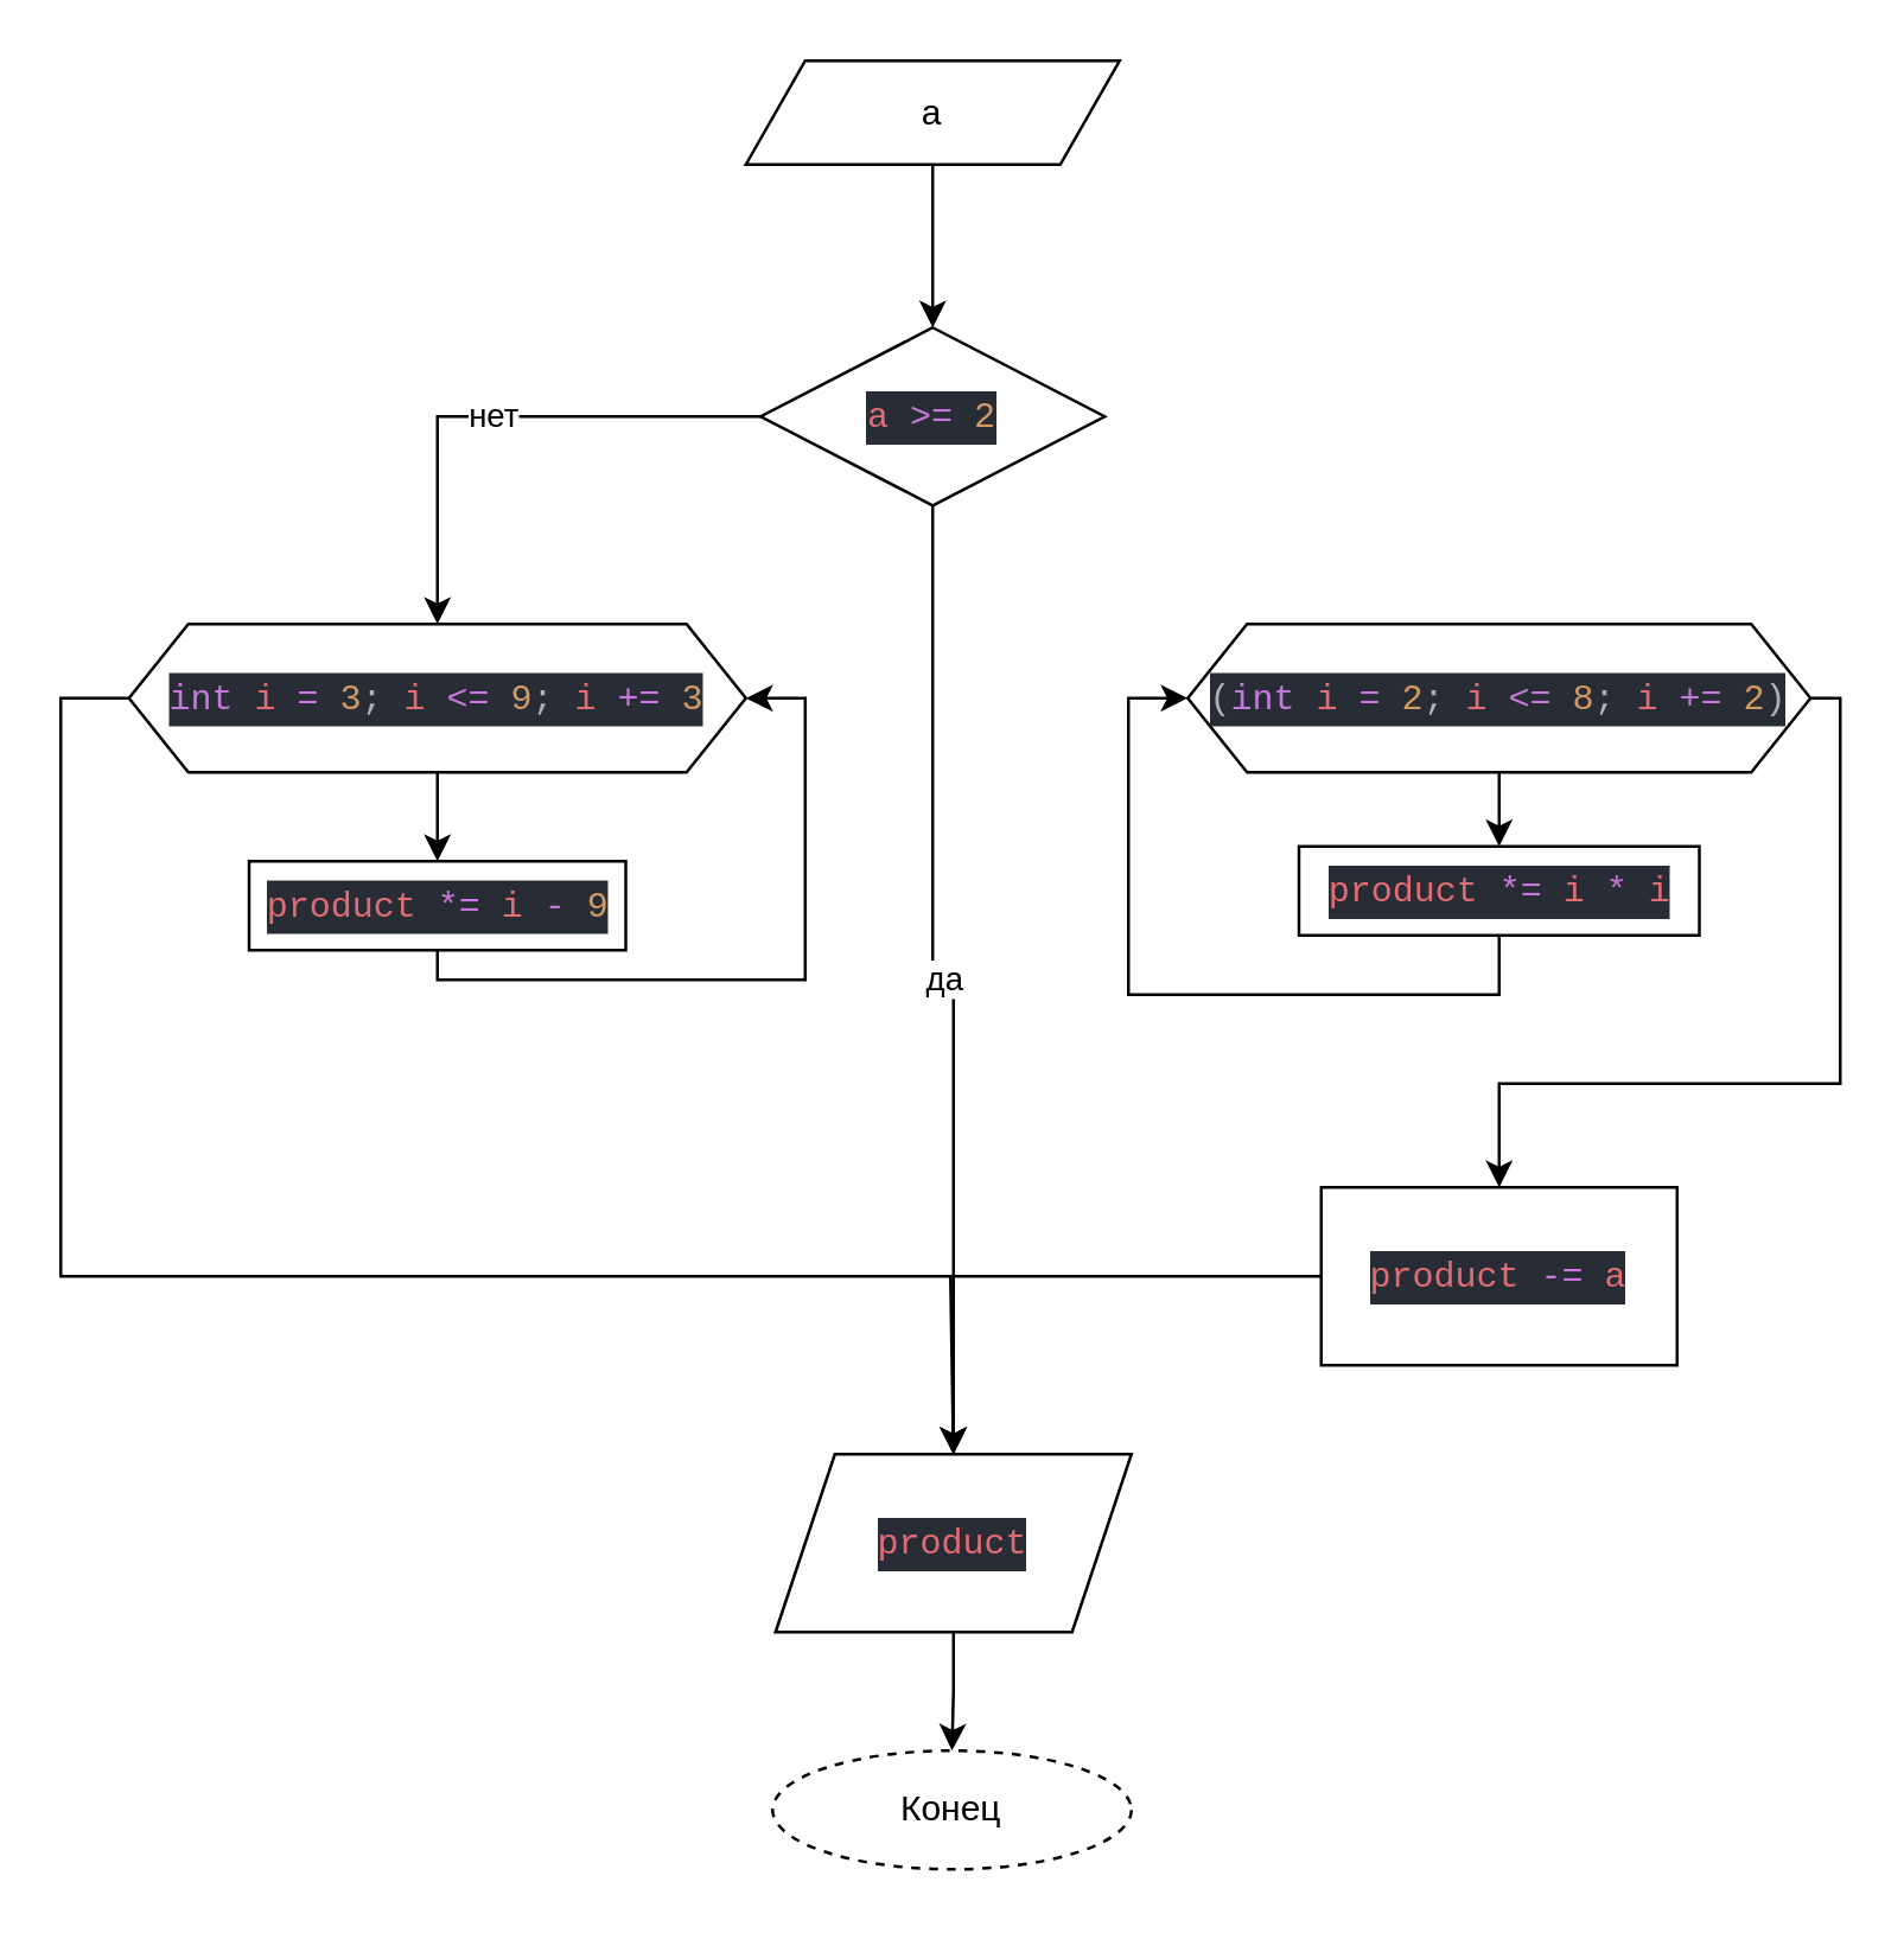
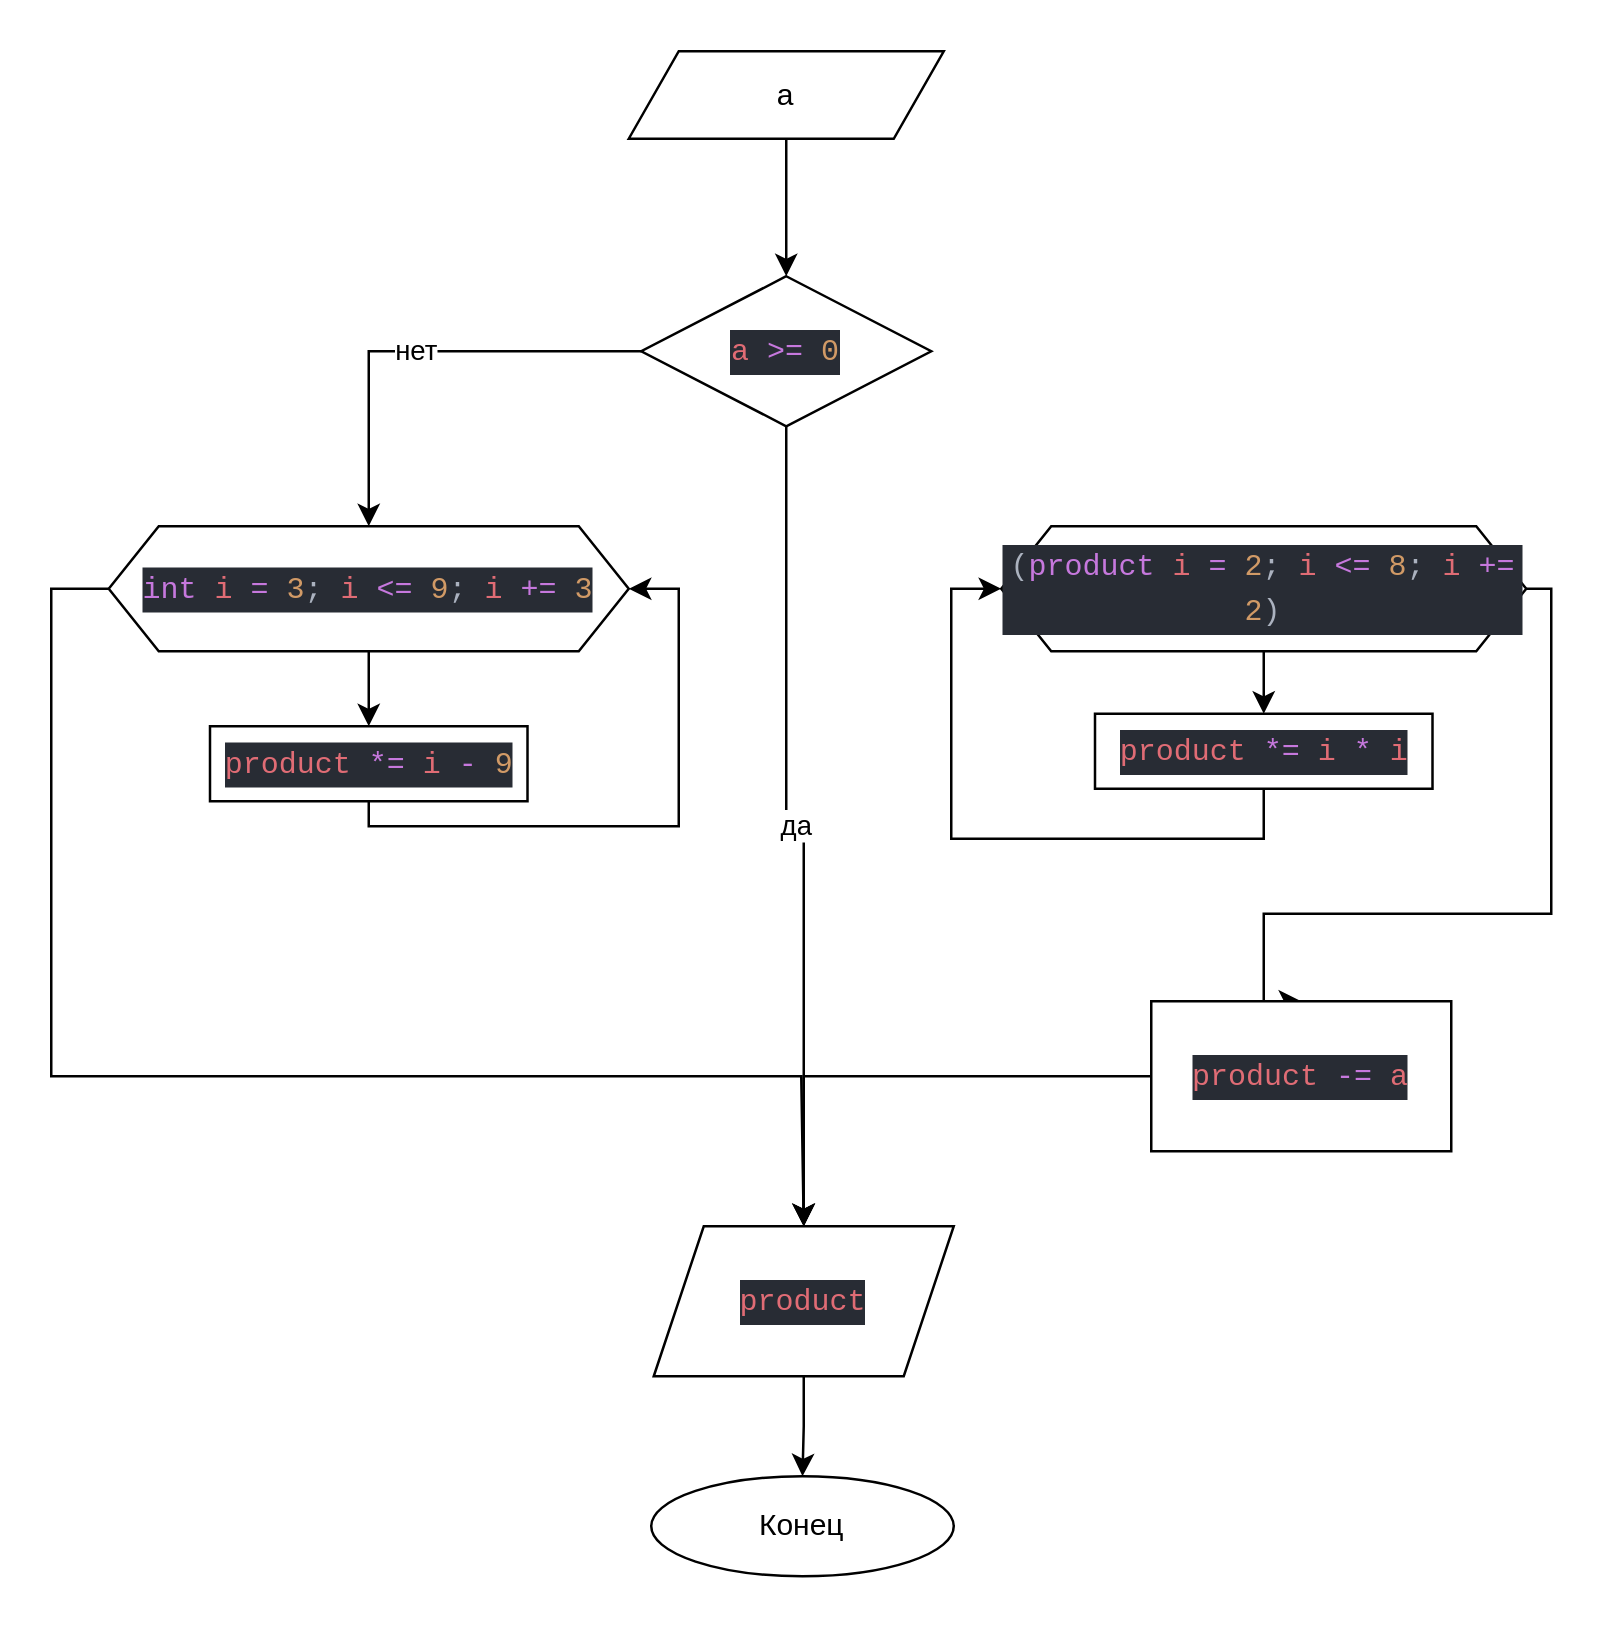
  <mxCell id="0" />
  <mxCell id="1" parent="0" />
  <mxCell id="2" value="" style="edgeStyle=orthogonalEdgeStyle;rounded=0;orthogonalLoop=1;jettySize=auto;html=1;" edge="1" parent="1" source="3" target="7"><mxGeometry relative="1" as="geometry" /></mxCell>
  <mxCell id="3" value="a" style="shape=parallelogram;perimeter=parallelogramPerimeter;whiteSpace=wrap;html=1;fixedSize=1;labelBackgroundColor=none;" vertex="1" parent="1"><mxGeometry x="251" y="20" width="126" height="35" as="geometry" /></mxCell>
- <mxCell id="4" value="Конец" style="ellipse;whiteSpace=wrap;html=1;labelBackgroundColor=none;dashed=1;" vertex="1" parent="1"><mxGeometry x="260" y="590" width="121" height="40" as="geometry" /></mxCell>
+ <mxCell id="4" value="Конец" style="ellipse;whiteSpace=wrap;html=1;labelBackgroundColor=none;" vertex="1" parent="1"><mxGeometry x="260" y="590" width="121" height="40" as="geometry" /></mxCell>
  <mxCell id="5" value="да" style="edgeStyle=orthogonalEdgeStyle;rounded=0;orthogonalLoop=1;jettySize=auto;html=1;" edge="1" parent="1" source="7" target="19"><mxGeometry relative="1" as="geometry" /></mxCell>
  <mxCell id="6" value="нет" style="edgeStyle=orthogonalEdgeStyle;rounded=0;orthogonalLoop=1;jettySize=auto;html=1;entryX=0.5;entryY=0;entryDx=0;entryDy=0;" edge="1" parent="1" source="7" target="13"><mxGeometry relative="1" as="geometry" /></mxCell>
- <mxCell id="7" value="&lt;meta charset=&quot;utf-8&quot;&gt;&lt;div style=&quot;color: rgb(171, 178, 191); background-color: rgb(40, 44, 52); font-family: menlo, monaco, &amp;quot;courier new&amp;quot;, monospace; font-weight: normal; font-size: 12px; line-height: 18px;&quot;&gt;&lt;div&gt;&lt;span style=&quot;color: #e06c75&quot;&gt;a&lt;/span&gt;&lt;span style=&quot;color: #abb2bf&quot;&gt; &lt;/span&gt;&lt;span style=&quot;color: #c678dd&quot;&gt;&amp;gt;=&lt;/span&gt;&lt;span style=&quot;color: #abb2bf&quot;&gt; &lt;/span&gt;&lt;span style=&quot;color: #d19a66&quot;&gt;2&lt;/span&gt;&lt;/div&gt;&lt;/div&gt;" style="rhombus;whiteSpace=wrap;html=1;" vertex="1" parent="1"><mxGeometry x="256" y="110" width="116" height="60" as="geometry" /></mxCell>
+ <mxCell id="7" value="&lt;meta charset=&quot;utf-8&quot;&gt;&lt;div style=&quot;color: rgb(171, 178, 191); background-color: rgb(40, 44, 52); font-family: menlo, monaco, &amp;quot;courier new&amp;quot;, monospace; font-weight: normal; font-size: 12px; line-height: 18px;&quot;&gt;&lt;div&gt;&lt;span style=&quot;color: #e06c75&quot;&gt;a&lt;/span&gt;&lt;span style=&quot;color: #abb2bf&quot;&gt; &lt;/span&gt;&lt;span style=&quot;color: #c678dd&quot;&gt;&amp;gt;=&lt;/span&gt;&lt;span style=&quot;color: #abb2bf&quot;&gt; &lt;/span&gt;&lt;span style=&quot;color: #d19a66&quot;&gt;0&lt;/span&gt;&lt;/div&gt;&lt;/div&gt;" style="rhombus;whiteSpace=wrap;html=1;" vertex="1" parent="1"><mxGeometry x="256" y="110" width="116" height="60" as="geometry" /></mxCell>
  <mxCell id="8" value="" style="edgeStyle=orthogonalEdgeStyle;rounded=0;orthogonalLoop=1;jettySize=auto;html=1;" edge="1" parent="1" source="10" target="15"><mxGeometry relative="1" as="geometry" /></mxCell>
  <mxCell id="9" value="" style="edgeStyle=orthogonalEdgeStyle;rounded=0;orthogonalLoop=1;jettySize=auto;html=1;entryX=0.5;entryY=0;entryDx=0;entryDy=0;" edge="1" parent="1" source="10" target="17"><mxGeometry relative="1" as="geometry"><mxPoint x="640" y="435" as="targetPoint" /><Array as="points"><mxPoint x="620" y="235" /><mxPoint x="620" y="365" /><mxPoint x="505" y="365" /></Array></mxGeometry></mxCell>
- <mxCell id="10" value="&lt;div style=&quot;color: rgb(171 , 178 , 191) ; background-color: rgb(40 , 44 , 52) ; font-family: &amp;#34;menlo&amp;#34; , &amp;#34;monaco&amp;#34; , &amp;#34;courier new&amp;#34; , monospace ; line-height: 18px&quot;&gt;(&lt;span style=&quot;color: #c678dd&quot;&gt;int&lt;/span&gt; &lt;span style=&quot;color: #e06c75&quot;&gt;i&lt;/span&gt; &lt;span style=&quot;color: #c678dd&quot;&gt;=&lt;/span&gt; &lt;span style=&quot;color: #d19a66&quot;&gt;2&lt;/span&gt;; &lt;span style=&quot;color: #e06c75&quot;&gt;i&lt;/span&gt; &lt;span style=&quot;color: #c678dd&quot;&gt;&amp;lt;=&lt;/span&gt; &lt;span style=&quot;color: #d19a66&quot;&gt;8&lt;/span&gt;; &lt;span style=&quot;color: #e06c75&quot;&gt;i&lt;/span&gt; &lt;span style=&quot;color: #c678dd&quot;&gt;+=&lt;/span&gt; &lt;span style=&quot;color: #d19a66&quot;&gt;2&lt;/span&gt;) &lt;/div&gt;" style="shape=hexagon;perimeter=hexagonPerimeter2;whiteSpace=wrap;html=1;fixedSize=1;" vertex="1" parent="1"><mxGeometry x="400" y="210" width="210" height="50" as="geometry" /></mxCell>
+ <mxCell id="10" value="&lt;div style=&quot;color: rgb(171 , 178 , 191) ; background-color: rgb(40 , 44 , 52) ; font-family: &amp;#34;menlo&amp;#34; , &amp;#34;monaco&amp;#34; , &amp;#34;courier new&amp;#34; , monospace ; line-height: 18px&quot;&gt;(&lt;span style=&quot;color: #c678dd&quot;&gt;product&lt;/span&gt; &lt;span style=&quot;color: #e06c75&quot;&gt;i&lt;/span&gt; &lt;span style=&quot;color: #c678dd&quot;&gt;=&lt;/span&gt; &lt;span style=&quot;color: #d19a66&quot;&gt;2&lt;/span&gt;; &lt;span style=&quot;color: #e06c75&quot;&gt;i&lt;/span&gt; &lt;span style=&quot;color: #c678dd&quot;&gt;&amp;lt;=&lt;/span&gt; &lt;span style=&quot;color: #d19a66&quot;&gt;8&lt;/span&gt;; &lt;span style=&quot;color: #e06c75&quot;&gt;i&lt;/span&gt; &lt;span style=&quot;color: #c678dd&quot;&gt;+=&lt;/span&gt; &lt;span style=&quot;color: #d19a66&quot;&gt;2&lt;/span&gt;) &lt;/div&gt;" style="shape=hexagon;perimeter=hexagonPerimeter2;whiteSpace=wrap;html=1;fixedSize=1;" vertex="1" parent="1"><mxGeometry x="400" y="210" width="210" height="50" as="geometry" /></mxCell>
  <mxCell id="11" value="" style="edgeStyle=orthogonalEdgeStyle;rounded=0;orthogonalLoop=1;jettySize=auto;html=1;" edge="1" parent="1" source="13" target="21"><mxGeometry relative="1" as="geometry" /></mxCell>
  <mxCell id="12" value="" style="edgeStyle=orthogonalEdgeStyle;rounded=0;orthogonalLoop=1;jettySize=auto;html=1;entryX=0.5;entryY=0;entryDx=0;entryDy=0;" edge="1" parent="1" source="13" target="19"><mxGeometry relative="1" as="geometry"><mxPoint x="320" y="520" as="targetPoint" /><Array as="points"><mxPoint x="20" y="235" /><mxPoint x="20" y="430" /><mxPoint x="320" y="430" /></Array></mxGeometry></mxCell>
  <mxCell id="13" value="&lt;div style=&quot;color: rgb(171 , 178 , 191) ; background-color: rgb(40 , 44 , 52) ; font-family: &amp;#34;menlo&amp;#34; , &amp;#34;monaco&amp;#34; , &amp;#34;courier new&amp;#34; , monospace ; line-height: 18px&quot;&gt;&lt;span style=&quot;color: #c678dd&quot;&gt;int&lt;/span&gt; &lt;span style=&quot;color: #e06c75&quot;&gt;i&lt;/span&gt; &lt;span style=&quot;color: #c678dd&quot;&gt;=&lt;/span&gt; &lt;span style=&quot;color: #d19a66&quot;&gt;3&lt;/span&gt;; &lt;span style=&quot;color: #e06c75&quot;&gt;i&lt;/span&gt; &lt;span style=&quot;color: #c678dd&quot;&gt;&amp;lt;=&lt;/span&gt; &lt;span style=&quot;color: #d19a66&quot;&gt;9&lt;/span&gt;; &lt;span style=&quot;color: #e06c75&quot;&gt;i&lt;/span&gt; &lt;span style=&quot;color: #c678dd&quot;&gt;+=&lt;/span&gt; &lt;span style=&quot;color: #d19a66&quot;&gt;3&lt;/span&gt;&lt;/div&gt;" style="shape=hexagon;perimeter=hexagonPerimeter2;whiteSpace=wrap;html=1;fixedSize=1;" vertex="1" parent="1"><mxGeometry x="43" y="210" width="208" height="50" as="geometry" /></mxCell>
  <mxCell id="14" value="" style="edgeStyle=orthogonalEdgeStyle;rounded=0;orthogonalLoop=1;jettySize=auto;html=1;entryX=0;entryY=0.5;entryDx=0;entryDy=0;" edge="1" parent="1" source="15" target="10"><mxGeometry relative="1" as="geometry"><mxPoint x="357.5" y="320" as="targetPoint" /><Array as="points"><mxPoint x="505" y="335" /><mxPoint x="380" y="335" /><mxPoint x="380" y="235" /></Array></mxGeometry></mxCell>
  <mxCell id="15" value="&lt;meta charset=&quot;utf-8&quot;&gt;&lt;div style=&quot;color: rgb(171, 178, 191); background-color: rgb(40, 44, 52); font-family: menlo, monaco, &amp;quot;courier new&amp;quot;, monospace; font-weight: normal; font-size: 12px; line-height: 18px;&quot;&gt;&lt;div&gt;&lt;span style=&quot;color: #abb2bf&quot;&gt; &lt;/span&gt;&lt;span style=&quot;color: #e06c75&quot;&gt;product&lt;/span&gt;&lt;span style=&quot;color: #abb2bf&quot;&gt; &lt;/span&gt;&lt;span style=&quot;color: #c678dd&quot;&gt;*=&lt;/span&gt;&lt;span style=&quot;color: #abb2bf&quot;&gt; &lt;/span&gt;&lt;span style=&quot;color: #e06c75&quot;&gt;i&lt;/span&gt;&lt;span style=&quot;color: #abb2bf&quot;&gt; &lt;/span&gt;&lt;span style=&quot;color: #c678dd&quot;&gt;*&lt;/span&gt;&lt;span style=&quot;color: #abb2bf&quot;&gt; &lt;/span&gt;&lt;span style=&quot;color: #e06c75&quot;&gt;i&lt;/span&gt;&lt;/div&gt;&lt;/div&gt;" style="whiteSpace=wrap;html=1;" vertex="1" parent="1"><mxGeometry x="437.5" y="285" width="135" height="30" as="geometry" /></mxCell>
  <mxCell id="16" value="" style="edgeStyle=orthogonalEdgeStyle;rounded=0;orthogonalLoop=1;jettySize=auto;html=1;entryX=0.5;entryY=0;entryDx=0;entryDy=0;" edge="1" parent="1" source="17" target="19"><mxGeometry relative="1" as="geometry"><mxPoint x="565" y="500" as="targetPoint" /></mxGeometry></mxCell>
- <mxCell id="17" value="&lt;meta charset=&quot;utf-8&quot;&gt;&lt;div style=&quot;color: rgb(171, 178, 191); background-color: rgb(40, 44, 52); font-family: menlo, monaco, &amp;quot;courier new&amp;quot;, monospace; font-weight: normal; font-size: 12px; line-height: 18px;&quot;&gt;&lt;div&gt;&lt;span style=&quot;color: #e06c75&quot;&gt;product&lt;/span&gt;&lt;span style=&quot;color: #abb2bf&quot;&gt; &lt;/span&gt;&lt;span style=&quot;color: #c678dd&quot;&gt;-=&lt;/span&gt;&lt;span style=&quot;color: #abb2bf&quot;&gt; &lt;/span&gt;&lt;span style=&quot;color: #e06c75&quot;&gt;a&lt;/span&gt;&lt;/div&gt;&lt;/div&gt;" style="rounded=0;whiteSpace=wrap;html=1;" vertex="1" parent="1"><mxGeometry x="445" y="400" width="120" height="60" as="geometry" /></mxCell>
+ <mxCell id="17" value="&lt;meta charset=&quot;utf-8&quot;&gt;&lt;div style=&quot;color: rgb(171, 178, 191); background-color: rgb(40, 44, 52); font-family: menlo, monaco, &amp;quot;courier new&amp;quot;, monospace; font-weight: normal; font-size: 12px; line-height: 18px;&quot;&gt;&lt;div&gt;&lt;span style=&quot;color: #e06c75&quot;&gt;product&lt;/span&gt;&lt;span style=&quot;color: #abb2bf&quot;&gt; &lt;/span&gt;&lt;span style=&quot;color: #c678dd&quot;&gt;-=&lt;/span&gt;&lt;span style=&quot;color: #abb2bf&quot;&gt; &lt;/span&gt;&lt;span style=&quot;color: #e06c75&quot;&gt;a&lt;/span&gt;&lt;/div&gt;&lt;/div&gt;" style="rounded=0;whiteSpace=wrap;html=1;" vertex="1" parent="1"><mxGeometry x="460" y="400" width="120" height="60" as="geometry" /></mxCell>
  <mxCell id="18" value="" style="edgeStyle=orthogonalEdgeStyle;rounded=0;orthogonalLoop=1;jettySize=auto;html=1;" edge="1" parent="1" source="19" target="4"><mxGeometry relative="1" as="geometry" /></mxCell>
  <mxCell id="19" value="&lt;div style=&quot;color: rgb(171 , 178 , 191) ; background-color: rgb(40 , 44 , 52) ; font-family: &amp;#34;menlo&amp;#34; , &amp;#34;monaco&amp;#34; , &amp;#34;courier new&amp;#34; , monospace ; line-height: 18px&quot;&gt;&lt;span style=&quot;color: #e06c75&quot;&gt;product&lt;/span&gt;&lt;/div&gt;" style="shape=parallelogram;perimeter=parallelogramPerimeter;whiteSpace=wrap;html=1;fixedSize=1;" vertex="1" parent="1"><mxGeometry x="261" y="490" width="120" height="60" as="geometry" /></mxCell>
  <mxCell id="20" value="" style="edgeStyle=orthogonalEdgeStyle;rounded=0;orthogonalLoop=1;jettySize=auto;html=1;entryX=1;entryY=0.5;entryDx=0;entryDy=0;" edge="1" parent="1" source="21" target="13"><mxGeometry relative="1" as="geometry"><mxPoint x="40" y="240" as="targetPoint" /><Array as="points"><mxPoint x="147" y="330" /><mxPoint x="271" y="330" /><mxPoint x="271" y="235" /></Array></mxGeometry></mxCell>
  <mxCell id="21" value="&lt;div style=&quot;color: rgb(171 , 178 , 191) ; background-color: rgb(40 , 44 , 52) ; font-family: &amp;#34;menlo&amp;#34; , &amp;#34;monaco&amp;#34; , &amp;#34;courier new&amp;#34; , monospace ; line-height: 18px&quot;&gt; &lt;span style=&quot;color: #e06c75&quot;&gt;product&lt;/span&gt; &lt;span style=&quot;color: #c678dd&quot;&gt;*=&lt;/span&gt; &lt;span style=&quot;color: #e06c75&quot;&gt;i&lt;/span&gt; &lt;span style=&quot;color: #c678dd&quot;&gt;-&lt;/span&gt; &lt;span style=&quot;color: #d19a66&quot;&gt;9&lt;/span&gt;&lt;/div&gt;" style="whiteSpace=wrap;html=1;" vertex="1" parent="1"><mxGeometry x="83.5" y="290" width="127" height="30" as="geometry" /></mxCell>
